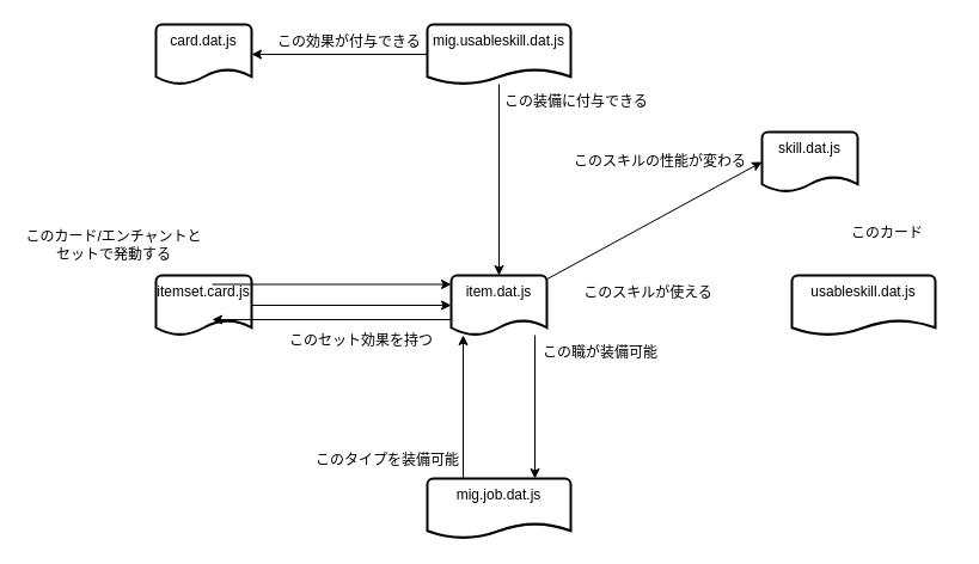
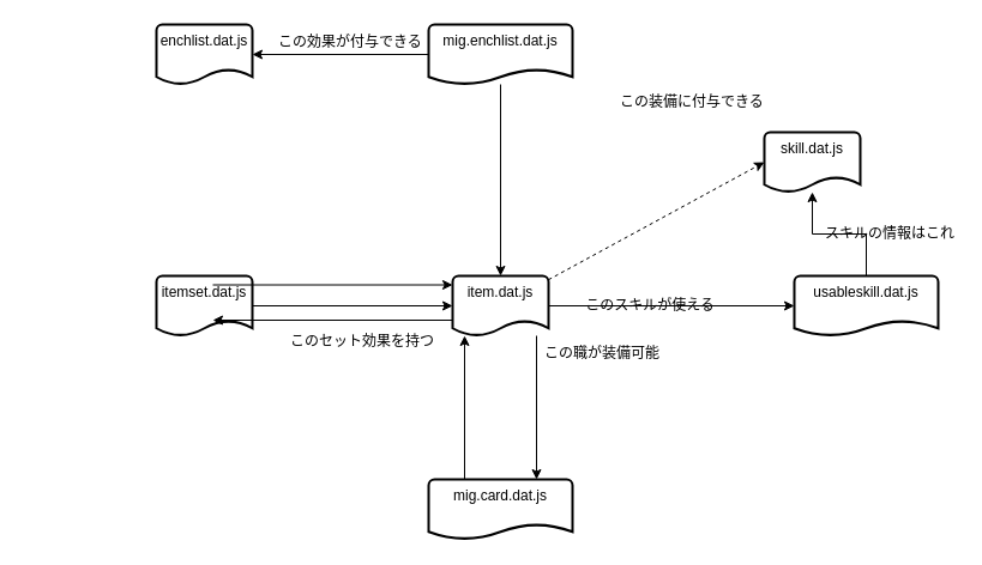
  <mxCell id="0" />
  <mxCell id="1" parent="0" />
  <mxCell id="2" style="edgeStyle=orthogonalEdgeStyle;rounded=0;orthogonalLoop=1;jettySize=auto;html=1;" parent="1" edge="1"><mxGeometry relative="1" as="geometry"><mxPoint x="447" y="280" as="sourcePoint" /><mxPoint x="447" y="400" as="targetPoint" /></mxGeometry></mxCell>
  <mxCell id="3" value="item.dat.js" style="strokeWidth=2;html=1;shape=mxgraph.flowchart.document2;whiteSpace=wrap;size=0.25;verticalAlign=top;horizontal=1;" parent="1" vertex="1"><mxGeometry x="377" y="230" width="80" height="50" as="geometry" /></mxCell>
  <mxCell id="4" style="edgeStyle=orthogonalEdgeStyle;rounded=0;orthogonalLoop=1;jettySize=auto;html=1;" parent="1" source="5" target="3" edge="1"><mxGeometry relative="1" as="geometry" /></mxCell>
- <mxCell id="5" value="itemset.card.js" style="strokeWidth=2;html=1;shape=mxgraph.flowchart.document2;whiteSpace=wrap;size=0.25;verticalAlign=top;horizontal=1;" parent="1" vertex="1"><mxGeometry x="130" y="230" width="80" height="50" as="geometry" /></mxCell>
- <mxCell id="6" value="card.dat.js" style="strokeWidth=2;html=1;shape=mxgraph.flowchart.document2;whiteSpace=wrap;size=0.25;verticalAlign=top;horizontal=1;" parent="1" vertex="1"><mxGeometry x="130" y="20" width="80" height="50" as="geometry" /></mxCell>
+ <mxCell id="5" value="itemset.dat.js" style="strokeWidth=2;html=1;shape=mxgraph.flowchart.document2;whiteSpace=wrap;size=0.25;verticalAlign=top;horizontal=1;" parent="1" vertex="1"><mxGeometry x="130" y="230" width="80" height="50" as="geometry" /></mxCell>
+ <mxCell id="6" value="enchlist.dat.js" style="strokeWidth=2;html=1;shape=mxgraph.flowchart.document2;whiteSpace=wrap;size=0.25;verticalAlign=top;horizontal=1;" parent="1" vertex="1"><mxGeometry x="130" y="20" width="80" height="50" as="geometry" /></mxCell>
  <mxCell id="7" style="edgeStyle=orthogonalEdgeStyle;rounded=0;orthogonalLoop=1;jettySize=auto;html=1;" parent="1" source="9" target="3" edge="1"><mxGeometry relative="1" as="geometry" /></mxCell>
  <mxCell id="8" style="edgeStyle=orthogonalEdgeStyle;rounded=0;orthogonalLoop=1;jettySize=auto;html=1;" parent="1" source="9" target="6" edge="1"><mxGeometry relative="1" as="geometry" /></mxCell>
- <mxCell id="9" value="mig.usableskill.dat.js" style="strokeWidth=2;html=1;shape=mxgraph.flowchart.document2;whiteSpace=wrap;size=0.25;verticalAlign=top;horizontal=1;" parent="1" vertex="1"><mxGeometry x="357" y="20" width="120" height="50" as="geometry" /></mxCell>
+ <mxCell id="9" value="mig.enchlist.dat.js" style="strokeWidth=2;html=1;shape=mxgraph.flowchart.document2;whiteSpace=wrap;size=0.25;verticalAlign=top;horizontal=1;" parent="1" vertex="1"><mxGeometry x="357" y="20" width="120" height="50" as="geometry" /></mxCell>
+ <mxCell id="10" style="edgeStyle=orthogonalEdgeStyle;rounded=0;orthogonalLoop=1;jettySize=auto;html=1;" parent="1" source="11" target="12" edge="1"><mxGeometry relative="1" as="geometry" /></mxCell>
  <mxCell id="11" value="usableskill.dat.js" style="strokeWidth=2;html=1;shape=mxgraph.flowchart.document2;whiteSpace=wrap;size=0.25;verticalAlign=top;horizontal=1;" parent="1" vertex="1"><mxGeometry x="662" y="230" width="120" height="50" as="geometry" /></mxCell>
  <mxCell id="12" value="skill.dat.js" style="strokeWidth=2;html=1;shape=mxgraph.flowchart.document2;whiteSpace=wrap;size=0.25;verticalAlign=top;horizontal=1;" parent="1" vertex="1"><mxGeometry x="637" y="110" width="80" height="50" as="geometry" /></mxCell>
- <mxCell id="13" style="rounded=0;orthogonalLoop=1;jettySize=auto;html=1;entryX=0;entryY=0.5;entryDx=0;entryDy=0;entryPerimeter=0;" parent="1" source="3" target="12" edge="1"><mxGeometry relative="1" as="geometry" /></mxCell>
- <mxCell id="15" value="mig.job.dat.js" style="strokeWidth=2;html=1;shape=mxgraph.flowchart.document2;whiteSpace=wrap;size=0.25;verticalAlign=top;horizontal=1;" parent="1" vertex="1"><mxGeometry x="357" y="400" width="120" height="50" as="geometry" /></mxCell>
+ <mxCell id="13" style="rounded=0;orthogonalLoop=1;jettySize=auto;html=1;entryX=0;entryY=0.5;entryDx=0;entryDy=0;entryPerimeter=0;dashed=1;" parent="1" source="3" target="12" edge="1"><mxGeometry relative="1" as="geometry" /></mxCell>
+ <mxCell id="14" style="edgeStyle=orthogonalEdgeStyle;rounded=0;orthogonalLoop=1;jettySize=auto;html=1;entryX=0;entryY=0.5;entryDx=0;entryDy=0;entryPerimeter=0;" parent="1" source="3" target="11" edge="1"><mxGeometry relative="1" as="geometry" /></mxCell>
+ <mxCell id="15" value="mig.card.dat.js" style="strokeWidth=2;html=1;shape=mxgraph.flowchart.document2;whiteSpace=wrap;size=0.25;verticalAlign=top;horizontal=1;" parent="1" vertex="1"><mxGeometry x="357" y="400" width="120" height="50" as="geometry" /></mxCell>
  <mxCell id="16" value="この職が装備可能" style="text;html=1;strokeColor=none;fillColor=none;align=center;verticalAlign=middle;whiteSpace=wrap;rounded=0;" parent="1" vertex="1"><mxGeometry x="447" y="280" width="110" height="30" as="geometry" /></mxCell>
- <mxCell id="17" value="このタイプを装備可能" style="text;html=1;strokeColor=none;fillColor=none;align=center;verticalAlign=middle;whiteSpace=wrap;rounded=0;" parent="1" vertex="1"><mxGeometry x="257" y="370" width="134" height="30" as="geometry" /></mxCell>
  <mxCell id="18" style="edgeStyle=orthogonalEdgeStyle;rounded=0;orthogonalLoop=1;jettySize=auto;html=1;exitX=0.25;exitY=0;exitDx=0;exitDy=0;exitPerimeter=0;" parent="1" source="15" edge="1"><mxGeometry relative="1" as="geometry"><mxPoint x="387" y="280" as="targetPoint" /></mxGeometry></mxCell>
- <mxCell id="19" value="このスキルが使える" style="text;html=1;strokeColor=none;fillColor=none;align=center;verticalAlign=middle;whiteSpace=wrap;rounded=0;" parent="1" vertex="1"><mxGeometry x="487" y="230" width="110" height="30" as="geometry" /></mxCell>
- <mxCell id="20" value="このカード" style="text;html=1;strokeColor=none;fillColor=none;align=center;verticalAlign=middle;whiteSpace=wrap;rounded=0;" parent="1" vertex="1"><mxGeometry x="687" y="180" width="110" height="30" as="geometry" /></mxCell>
- <mxCell id="21" value="このスキルの性能が変わる" style="text;html=1;strokeColor=none;fillColor=none;align=center;verticalAlign=middle;whiteSpace=wrap;rounded=0;" parent="1" vertex="1"><mxGeometry x="477" y="120" width="150" height="30" as="geometry" /></mxCell>
- <mxCell id="22" value="この装備に付与できる" style="text;html=1;strokeColor=none;fillColor=none;align=center;verticalAlign=middle;whiteSpace=wrap;rounded=0;" parent="1" vertex="1"><mxGeometry x="407" y="70" width="150" height="30" as="geometry" /></mxCell>
+ <mxCell id="19" value="このスキルが使える" style="text;html=1;strokeColor=none;fillColor=none;align=center;verticalAlign=middle;whiteSpace=wrap;rounded=0;" parent="1" vertex="1"><mxGeometry x="487" y="240" width="110" height="30" as="geometry" /></mxCell>
+ <mxCell id="20" value="スキルの情報はこれ" style="text;html=1;strokeColor=none;fillColor=none;align=center;verticalAlign=middle;whiteSpace=wrap;rounded=0;" parent="1" vertex="1"><mxGeometry x="687" y="180" width="110" height="30" as="geometry" /></mxCell>
+ <mxCell id="22" value="この装備に付与できる" style="text;html=1;strokeColor=none;fillColor=none;align=center;verticalAlign=middle;whiteSpace=wrap;rounded=0;" parent="1" vertex="1"><mxGeometry x="502" y="70" width="150" height="30" as="geometry" /></mxCell>
  <mxCell id="23" value="この効果が付与できる" style="text;html=1;strokeColor=none;fillColor=none;align=center;verticalAlign=middle;whiteSpace=wrap;rounded=0;" parent="1" vertex="1"><mxGeometry x="217" y="20" width="150" height="30" as="geometry" /></mxCell>
- <mxCell id="24" value="このカード/エンチャントとセットで発動する" style="text;html=1;strokeColor=none;fillColor=none;align=center;verticalAlign=middle;whiteSpace=wrap;rounded=0;" parent="1" vertex="1"><mxGeometry x="20" y="190" width="150" height="30" as="geometry" /></mxCell>
  <mxCell id="25" style="edgeStyle=orthogonalEdgeStyle;rounded=0;orthogonalLoop=1;jettySize=auto;html=1;entryX=0;entryY=0.5;entryDx=0;entryDy=0;entryPerimeter=0;" parent="1" edge="1"><mxGeometry relative="1" as="geometry"><mxPoint x="177" y="237.5" as="sourcePoint" /><mxPoint x="377" y="237.5" as="targetPoint" /></mxGeometry></mxCell>
  <mxCell id="26" style="edgeStyle=orthogonalEdgeStyle;rounded=0;orthogonalLoop=1;jettySize=auto;html=1;entryX=1;entryY=0.5;entryDx=0;entryDy=0;entryPerimeter=0;" parent="1" edge="1"><mxGeometry relative="1" as="geometry"><mxPoint x="377" y="267" as="sourcePoint" /><mxPoint x="177" y="267" as="targetPoint" /></mxGeometry></mxCell>
  <mxCell id="27" value="このセット効果を持つ" style="text;html=1;strokeColor=none;fillColor=none;align=center;verticalAlign=middle;whiteSpace=wrap;rounded=0;" parent="1" vertex="1"><mxGeometry x="227" y="270" width="150" height="30" as="geometry" /></mxCell>
